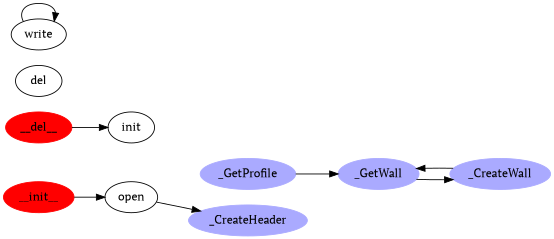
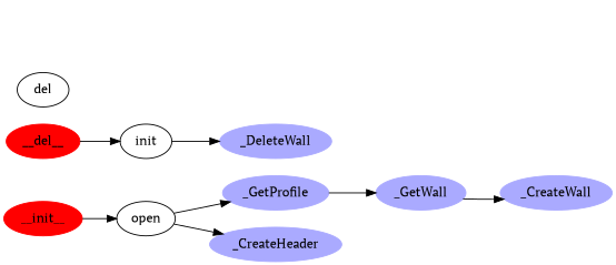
  digraph {
    fontname="PT Serif"
    rankdir=LR
    node [color="#AAAAFF" fontname="PT Serif" style=filled]
    edge [fontname="PT Serif"]
    _GetProfile
    _GetWall
    _CreateWall
    __init__ [color=red]
    open [color="" style=""]
    _CreateHeader
    __del__ [color=red]
    n8 [label=init color="" style=""]
+   _DeleteWall
    n10 [label=del color="" style=""]
-   write [color="" style=""]
    _GetProfile -> _GetWall
    _GetWall -> _CreateWall
-   _CreateWall -> _GetWall
    __init__ -> open
+   open -> _GetProfile
    open -> _CreateHeader
    __del__ -> n8
-   write -> write
+   n8 -> _DeleteWall
  }
